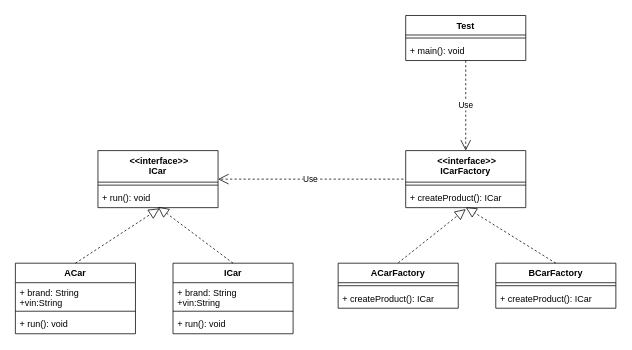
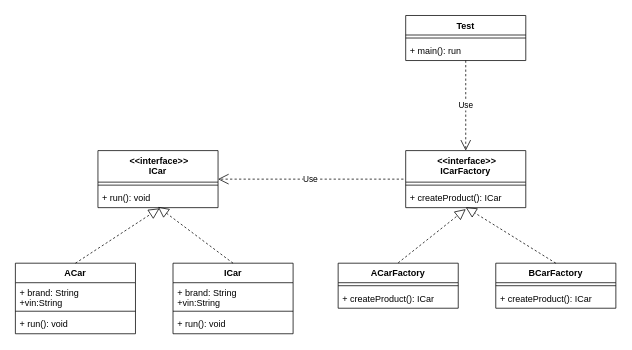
  <mxCell id="0" />
  <mxCell id="1" parent="0" />
  <mxCell id="2" value=" &lt;&lt;interface&gt;&gt;&#10;ICar" style="swimlane;fontStyle=1;align=center;verticalAlign=top;childLayout=stackLayout;horizontal=1;startSize=42;horizontalStack=0;resizeParent=1;resizeParentMax=0;resizeLast=0;collapsible=1;marginBottom=0;" vertex="1" parent="1"><mxGeometry x="130" y="200" width="160" height="76" as="geometry" /></mxCell>
  <mxCell id="3" value="" style="line;strokeWidth=1;fillColor=none;align=left;verticalAlign=middle;spacingTop=-1;spacingLeft=3;spacingRight=3;rotatable=0;labelPosition=right;points=[];portConstraint=eastwest;" vertex="1" parent="2"><mxGeometry y="42" width="160" height="8" as="geometry" /></mxCell>
  <mxCell id="4" value="+ run(): void" style="text;strokeColor=none;fillColor=none;align=left;verticalAlign=top;spacingLeft=4;spacingRight=4;overflow=hidden;rotatable=0;points=[[0,0.5],[1,0.5]];portConstraint=eastwest;" vertex="1" parent="2"><mxGeometry y="50" width="160" height="26" as="geometry" /></mxCell>
  <mxCell id="5" value="ACar" style="swimlane;fontStyle=1;align=center;verticalAlign=top;childLayout=stackLayout;horizontal=1;startSize=26;horizontalStack=0;resizeParent=1;resizeParentMax=0;resizeLast=0;collapsible=1;marginBottom=0;" vertex="1" parent="1"><mxGeometry x="20" y="350" width="160" height="94" as="geometry" /></mxCell>
  <mxCell id="6" value="+ brand: String&#10;+vin:String" style="text;strokeColor=none;fillColor=none;align=left;verticalAlign=top;spacingLeft=4;spacingRight=4;overflow=hidden;rotatable=0;points=[[0,0.5],[1,0.5]];portConstraint=eastwest;" vertex="1" parent="5"><mxGeometry y="26" width="160" height="34" as="geometry" /></mxCell>
  <mxCell id="7" value="" style="line;strokeWidth=1;fillColor=none;align=left;verticalAlign=middle;spacingTop=-1;spacingLeft=3;spacingRight=3;rotatable=0;labelPosition=right;points=[];portConstraint=eastwest;" vertex="1" parent="5"><mxGeometry y="60" width="160" height="8" as="geometry" /></mxCell>
  <mxCell id="8" value="+ run(): void" style="text;strokeColor=none;fillColor=none;align=left;verticalAlign=top;spacingLeft=4;spacingRight=4;overflow=hidden;rotatable=0;points=[[0,0.5],[1,0.5]];portConstraint=eastwest;" vertex="1" parent="5"><mxGeometry y="68" width="160" height="26" as="geometry" /></mxCell>
  <mxCell id="9" value="ICar" style="swimlane;fontStyle=1;align=center;verticalAlign=top;childLayout=stackLayout;horizontal=1;startSize=26;horizontalStack=0;resizeParent=1;resizeParentMax=0;resizeLast=0;collapsible=1;marginBottom=0;" vertex="1" parent="1"><mxGeometry x="230" y="350" width="160" height="94" as="geometry" /></mxCell>
  <mxCell id="10" value="+ brand: String&#10;+vin:String" style="text;strokeColor=none;fillColor=none;align=left;verticalAlign=top;spacingLeft=4;spacingRight=4;overflow=hidden;rotatable=0;points=[[0,0.5],[1,0.5]];portConstraint=eastwest;" vertex="1" parent="9"><mxGeometry y="26" width="160" height="34" as="geometry" /></mxCell>
  <mxCell id="11" value="" style="line;strokeWidth=1;fillColor=none;align=left;verticalAlign=middle;spacingTop=-1;spacingLeft=3;spacingRight=3;rotatable=0;labelPosition=right;points=[];portConstraint=eastwest;" vertex="1" parent="9"><mxGeometry y="60" width="160" height="8" as="geometry" /></mxCell>
  <mxCell id="12" value="+ run(): void" style="text;strokeColor=none;fillColor=none;align=left;verticalAlign=top;spacingLeft=4;spacingRight=4;overflow=hidden;rotatable=0;points=[[0,0.5],[1,0.5]];portConstraint=eastwest;" vertex="1" parent="9"><mxGeometry y="68" width="160" height="26" as="geometry" /></mxCell>
  <mxCell id="13" value="" style="endArrow=block;dashed=1;endFill=0;endSize=12;html=1;exitX=0.5;exitY=0;exitDx=0;exitDy=0;" edge="1" parent="1" source="5"><mxGeometry width="160" relative="1" as="geometry"><mxPoint x="20" y="470" as="sourcePoint" /><mxPoint x="212" y="277" as="targetPoint" /></mxGeometry></mxCell>
  <mxCell id="14" value="" style="endArrow=block;dashed=1;endFill=0;endSize=12;html=1;exitX=0.5;exitY=0;exitDx=0;exitDy=0;entryX=0.5;entryY=0.962;entryDx=0;entryDy=0;entryPerimeter=0;" edge="1" parent="1" source="9" target="4"><mxGeometry width="160" relative="1" as="geometry"><mxPoint x="110" y="360" as="sourcePoint" /><mxPoint x="210" y="280" as="targetPoint" /></mxGeometry></mxCell>
  <mxCell id="15" value=" &lt;&lt;interface&gt;&gt;&#10;ICarFactory" style="swimlane;fontStyle=1;align=center;verticalAlign=top;childLayout=stackLayout;horizontal=1;startSize=42;horizontalStack=0;resizeParent=1;resizeParentMax=0;resizeLast=0;collapsible=1;marginBottom=0;" vertex="1" parent="1"><mxGeometry x="540" y="200" width="160" height="76" as="geometry" /></mxCell>
  <mxCell id="16" value="" style="line;strokeWidth=1;fillColor=none;align=left;verticalAlign=middle;spacingTop=-1;spacingLeft=3;spacingRight=3;rotatable=0;labelPosition=right;points=[];portConstraint=eastwest;" vertex="1" parent="15"><mxGeometry y="42" width="160" height="8" as="geometry" /></mxCell>
  <mxCell id="17" value="+ createProduct(): ICar" style="text;strokeColor=none;fillColor=none;align=left;verticalAlign=top;spacingLeft=4;spacingRight=4;overflow=hidden;rotatable=0;points=[[0,0.5],[1,0.5]];portConstraint=eastwest;" vertex="1" parent="15"><mxGeometry y="50" width="160" height="26" as="geometry" /></mxCell>
  <mxCell id="18" value="ACarFactory" style="swimlane;fontStyle=1;align=center;verticalAlign=top;childLayout=stackLayout;horizontal=1;startSize=26;horizontalStack=0;resizeParent=1;resizeParentMax=0;resizeLast=0;collapsible=1;marginBottom=0;" vertex="1" parent="1"><mxGeometry x="450" y="350" width="160" height="60" as="geometry" /></mxCell>
  <mxCell id="19" value="" style="line;strokeWidth=1;fillColor=none;align=left;verticalAlign=middle;spacingTop=-1;spacingLeft=3;spacingRight=3;rotatable=0;labelPosition=right;points=[];portConstraint=eastwest;" vertex="1" parent="18"><mxGeometry y="26" width="160" height="8" as="geometry" /></mxCell>
  <mxCell id="20" value="+ createProduct(): ICar" style="text;strokeColor=none;fillColor=none;align=left;verticalAlign=top;spacingLeft=4;spacingRight=4;overflow=hidden;rotatable=0;points=[[0,0.5],[1,0.5]];portConstraint=eastwest;" vertex="1" parent="18"><mxGeometry y="34" width="160" height="26" as="geometry" /></mxCell>
  <mxCell id="21" value="BCarFactory" style="swimlane;fontStyle=1;align=center;verticalAlign=top;childLayout=stackLayout;horizontal=1;startSize=26;horizontalStack=0;resizeParent=1;resizeParentMax=0;resizeLast=0;collapsible=1;marginBottom=0;" vertex="1" parent="1"><mxGeometry x="660" y="350" width="160" height="60" as="geometry" /></mxCell>
  <mxCell id="22" value="" style="line;strokeWidth=1;fillColor=none;align=left;verticalAlign=middle;spacingTop=-1;spacingLeft=3;spacingRight=3;rotatable=0;labelPosition=right;points=[];portConstraint=eastwest;" vertex="1" parent="21"><mxGeometry y="26" width="160" height="8" as="geometry" /></mxCell>
  <mxCell id="23" value="+ createProduct(): ICar" style="text;strokeColor=none;fillColor=none;align=left;verticalAlign=top;spacingLeft=4;spacingRight=4;overflow=hidden;rotatable=0;points=[[0,0.5],[1,0.5]];portConstraint=eastwest;" vertex="1" parent="21"><mxGeometry y="34" width="160" height="26" as="geometry" /></mxCell>
  <mxCell id="24" value="" style="endArrow=block;dashed=1;endFill=0;endSize=12;html=1;exitX=0.5;exitY=0;exitDx=0;exitDy=0;entryX=0.5;entryY=1.077;entryDx=0;entryDy=0;entryPerimeter=0;" edge="1" parent="1" target="17"><mxGeometry width="160" relative="1" as="geometry"><mxPoint x="530" y="349.5" as="sourcePoint" /><mxPoint x="619" y="280" as="targetPoint" /></mxGeometry></mxCell>
  <mxCell id="25" value="" style="endArrow=block;dashed=1;endFill=0;endSize=12;html=1;exitX=0.5;exitY=0;exitDx=0;exitDy=0;entryX=0.5;entryY=0.962;entryDx=0;entryDy=0;entryPerimeter=0;" edge="1" parent="1" source="21"><mxGeometry width="160" relative="1" as="geometry"><mxPoint x="720" y="350.5" as="sourcePoint" /><mxPoint x="620" y="275.512" as="targetPoint" /></mxGeometry></mxCell>
  <mxCell id="26" value="Test" style="swimlane;fontStyle=1;align=center;verticalAlign=top;childLayout=stackLayout;horizontal=1;startSize=26;horizontalStack=0;resizeParent=1;resizeParentMax=0;resizeLast=0;collapsible=1;marginBottom=0;" vertex="1" parent="1"><mxGeometry x="540" y="20" width="160" height="60" as="geometry" /></mxCell>
  <mxCell id="27" value="" style="line;strokeWidth=1;fillColor=none;align=left;verticalAlign=middle;spacingTop=-1;spacingLeft=3;spacingRight=3;rotatable=0;labelPosition=right;points=[];portConstraint=eastwest;" vertex="1" parent="26"><mxGeometry y="26" width="160" height="8" as="geometry" /></mxCell>
- <mxCell id="28" value="+ main(): void" style="text;strokeColor=none;fillColor=none;align=left;verticalAlign=top;spacingLeft=4;spacingRight=4;overflow=hidden;rotatable=0;points=[[0,0.5],[1,0.5]];portConstraint=eastwest;" vertex="1" parent="26"><mxGeometry y="34" width="160" height="26" as="geometry" /></mxCell>
+ <mxCell id="28" value="+ main(): run" style="text;strokeColor=none;fillColor=none;align=left;verticalAlign=top;spacingLeft=4;spacingRight=4;overflow=hidden;rotatable=0;points=[[0,0.5],[1,0.5]];portConstraint=eastwest;" vertex="1" parent="26"><mxGeometry y="34" width="160" height="26" as="geometry" /></mxCell>
  <mxCell id="29" value="Use" style="endArrow=open;endSize=12;dashed=1;html=1;entryX=1;entryY=0.5;entryDx=0;entryDy=0;" edge="1" parent="1" target="2"><mxGeometry width="160" relative="1" as="geometry"><mxPoint x="537" y="238" as="sourcePoint" /><mxPoint x="177" y="470" as="targetPoint" /></mxGeometry></mxCell>
  <mxCell id="30" value="Use" style="endArrow=open;endSize=12;dashed=1;html=1;entryX=0.5;entryY=0;entryDx=0;entryDy=0;exitX=0.5;exitY=1;exitDx=0;exitDy=0;exitPerimeter=0;" edge="1" parent="1" source="28" target="15"><mxGeometry width="160" relative="1" as="geometry"><mxPoint x="547" y="248" as="sourcePoint" /><mxPoint x="300" y="248" as="targetPoint" /></mxGeometry></mxCell>
